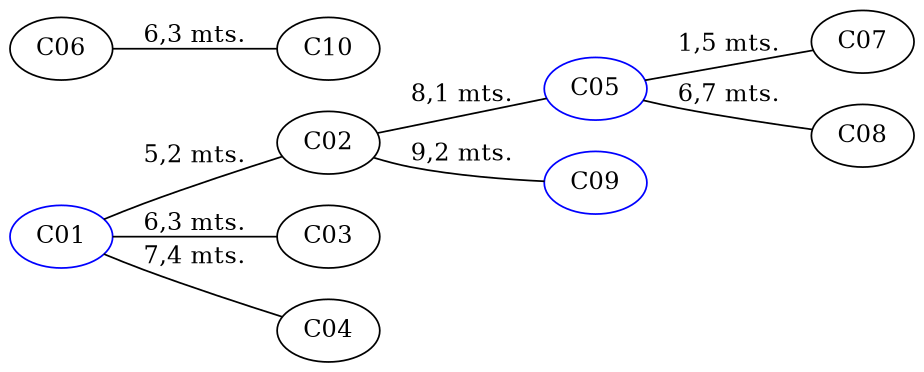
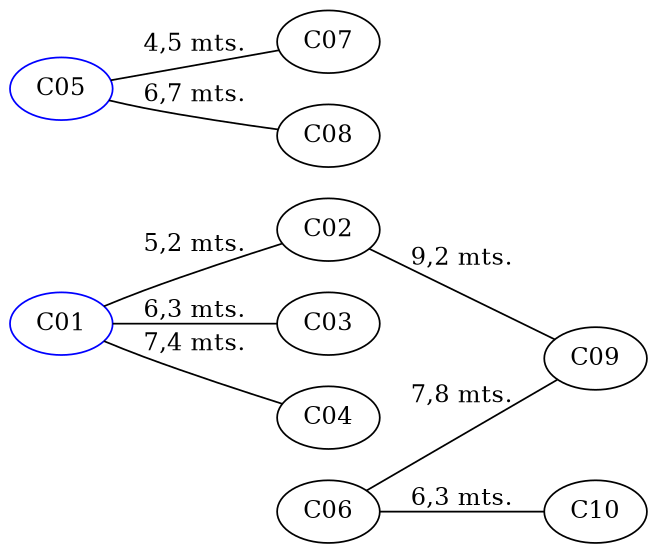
  strict graph {
    rankdir=LR
    node [color=blank]
    edge [color=blank]
    n1 [color=blue label=C01]
    n2 [label=C02]
    n3 [label=C03]
    n4 [label=C04]
    n5 [color=blue label=C05]
-   n6 [color=blue label=C09]
+   n6 [label=C09]
    n7 [label=C07]
    n8 [label=C08]
    n9 [label=C06]
    n10 [label=C10]
    n1 -- n2 [label="5,2 mts."]
    n1 -- n3 [label="6,3 mts."]
    n1 -- n4 [label="7,4 mts."]
-   n2 -- n5 [label="8,1 mts."]
    n2 -- n6 [label="9,2 mts."]
-   n5 -- n7 [label="1,5 mts."]
+   n5 -- n7 [label="4,5 mts."]
    n5 -- n8 [label="6,7 mts."]
+   n9 -- n6 [label="7,8 mts."]
    n9 -- n10 [label="6,3 mts."]
  }
